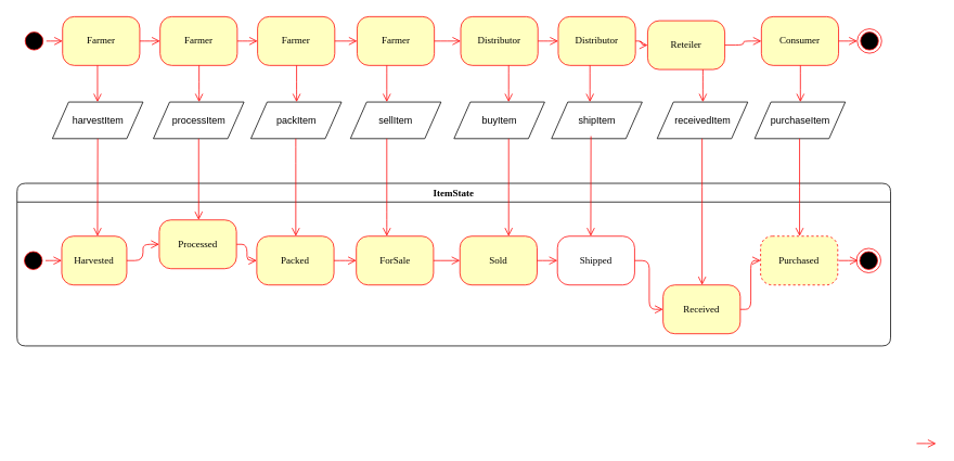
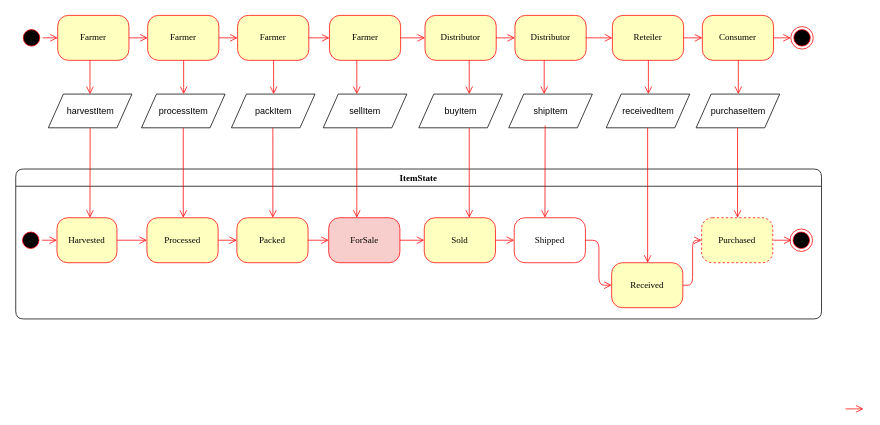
  <mxCell id="0" />
  <mxCell id="1" parent="0" />
  <mxCell id="2" value="ItemState" style="swimlane;whiteSpace=wrap;html=1;rounded=1;shadow=0;comic=0;labelBackgroundColor=none;strokeWidth=1;fontFamily=Verdana;fontSize=12;align=center;" parent="1" vertex="1"><mxGeometry x="20" y="225" width="1075" height="200" as="geometry" /></mxCell>
  <mxCell id="3" style="edgeStyle=elbowEdgeStyle;html=1;labelBackgroundColor=none;endArrow=open;endSize=8;strokeColor=#ff0000;fontFamily=Verdana;fontSize=12;align=left;" parent="2" source="4" target="9" edge="1"><mxGeometry relative="1" as="geometry" /></mxCell>
  <mxCell id="4" value="Harvested" style="rounded=1;whiteSpace=wrap;html=1;arcSize=24;fillColor=#ffffc0;strokeColor=#ff0000;shadow=0;comic=0;labelBackgroundColor=none;fontFamily=Verdana;fontSize=12;fontColor=#000000;align=center;" parent="2" vertex="1"><mxGeometry x="55" y="65" width="80" height="60" as="geometry" /></mxCell>
  <mxCell id="5" value="" style="ellipse;html=1;shape=endState;fillColor=#000000;strokeColor=#ff0000;rounded=1;shadow=0;comic=0;labelBackgroundColor=none;fontFamily=Verdana;fontSize=12;fontColor=#000000;align=center;" parent="2" vertex="1"><mxGeometry x="1033" y="80" width="30" height="30" as="geometry" /></mxCell>
  <mxCell id="6" style="edgeStyle=elbowEdgeStyle;html=1;labelBackgroundColor=none;endArrow=open;endSize=8;strokeColor=#ff0000;fontFamily=Verdana;fontSize=12;align=left;" parent="2" source="7" target="4" edge="1"><mxGeometry relative="1" as="geometry" /></mxCell>
  <mxCell id="7" value="" style="ellipse;html=1;shape=startState;fillColor=#000000;strokeColor=#ff0000;rounded=1;shadow=0;comic=0;labelBackgroundColor=none;fontFamily=Verdana;fontSize=12;fontColor=#000000;align=center;direction=south;" parent="2" vertex="1"><mxGeometry x="5" y="80" width="30" height="30" as="geometry" /></mxCell>
  <mxCell id="8" style="edgeStyle=elbowEdgeStyle;html=1;labelBackgroundColor=none;endArrow=open;endSize=8;strokeColor=#ff0000;fontFamily=Verdana;fontSize=12;align=left;" parent="2" source="9" target="10" edge="1"><mxGeometry relative="1" as="geometry" /></mxCell>
- <mxCell id="9" value="Processed" style="rounded=1;whiteSpace=wrap;html=1;arcSize=24;fillColor=#ffffc0;strokeColor=#ff0000;shadow=0;comic=0;labelBackgroundColor=none;fontFamily=Verdana;fontSize=12;fontColor=#000000;align=center;" parent="2" vertex="1"><mxGeometry x="175" y="45" width="95" height="60" as="geometry" /></mxCell>
+ <mxCell id="9" value="Processed" style="rounded=1;whiteSpace=wrap;html=1;arcSize=24;fillColor=#ffffc0;strokeColor=#ff0000;shadow=0;comic=0;labelBackgroundColor=none;fontFamily=Verdana;fontSize=12;fontColor=#000000;align=center;" parent="2" vertex="1"><mxGeometry x="175" y="65" width="95" height="60" as="geometry" /></mxCell>
  <mxCell id="10" value="Packed" style="rounded=1;whiteSpace=wrap;html=1;arcSize=24;fillColor=#ffffc0;strokeColor=#ff0000;shadow=0;comic=0;labelBackgroundColor=none;fontFamily=Verdana;fontSize=12;fontColor=#000000;align=center;" parent="2" vertex="1"><mxGeometry x="295" y="65" width="95" height="60" as="geometry" /></mxCell>
- <mxCell id="11" value="ForSale" style="rounded=1;whiteSpace=wrap;html=1;arcSize=24;fillColor=#ffffc0;strokeColor=#ff0000;shadow=0;comic=0;labelBackgroundColor=none;fontFamily=Verdana;fontSize=12;fontColor=#000000;align=center;" vertex="1" parent="2"><mxGeometry x="417.5" y="65" width="95" height="60" as="geometry" /></mxCell>
+ <mxCell id="11" value="ForSale" style="rounded=1;whiteSpace=wrap;html=1;arcSize=24;fillColor=#f8cecc;strokeColor=#ff0000;shadow=0;comic=0;labelBackgroundColor=none;fontFamily=Verdana;fontSize=12;fontColor=#000000;align=center;" vertex="1" parent="2"><mxGeometry x="417.5" y="65" width="95" height="60" as="geometry" /></mxCell>
  <mxCell id="12" value="Sold" style="rounded=1;whiteSpace=wrap;html=1;arcSize=24;fillColor=#ffffc0;strokeColor=#ff0000;shadow=0;comic=0;labelBackgroundColor=none;fontFamily=Verdana;fontSize=12;fontColor=#000000;align=center;" vertex="1" parent="2"><mxGeometry x="545" y="65" width="95" height="60" as="geometry" /></mxCell>
  <mxCell id="13" value="Shipped" style="rounded=1;whiteSpace=wrap;html=1;arcSize=24;fillColor=#ffffff;strokeColor=#ff0000;shadow=0;comic=0;labelBackgroundColor=none;fontFamily=Verdana;fontSize=12;fontColor=#000000;align=center;" vertex="1" parent="2"><mxGeometry x="665" y="65" width="95" height="60" as="geometry" /></mxCell>
  <mxCell id="14" value="Received" style="rounded=1;whiteSpace=wrap;html=1;arcSize=24;fillColor=#ffffc0;strokeColor=#ff0000;shadow=0;comic=0;labelBackgroundColor=none;fontFamily=Verdana;fontSize=12;fontColor=#000000;align=center;" vertex="1" parent="2"><mxGeometry x="795" y="125" width="95" height="60" as="geometry" /></mxCell>
  <mxCell id="15" value="Purchased" style="rounded=1;whiteSpace=wrap;html=1;arcSize=24;fillColor=#ffffc0;strokeColor=#ff0000;shadow=0;comic=0;labelBackgroundColor=none;fontFamily=Verdana;fontSize=12;fontColor=#000000;align=center;dashed=1;" vertex="1" parent="2"><mxGeometry x="915" y="65" width="95" height="60" as="geometry" /></mxCell>
  <mxCell id="16" style="edgeStyle=elbowEdgeStyle;html=1;labelBackgroundColor=none;endArrow=open;endSize=8;strokeColor=#ff0000;fontFamily=Verdana;fontSize=12;align=left;entryX=0;entryY=0.5;entryDx=0;entryDy=0;" edge="1" parent="2" source="10" target="11"><mxGeometry relative="1" as="geometry"><mxPoint x="395" y="95" as="sourcePoint" /><mxPoint x="400" y="600" as="targetPoint" /><Array as="points" /></mxGeometry></mxCell>
  <mxCell id="17" style="edgeStyle=elbowEdgeStyle;html=1;labelBackgroundColor=none;endArrow=open;endSize=8;strokeColor=#ff0000;fontFamily=Verdana;fontSize=12;align=left;" edge="1" parent="2" source="11" target="12"><mxGeometry relative="1" as="geometry"><mxPoint x="495" y="600" as="sourcePoint" /><mxPoint x="522.5" y="600" as="targetPoint" /><Array as="points" /></mxGeometry></mxCell>
  <mxCell id="18" style="edgeStyle=elbowEdgeStyle;html=1;labelBackgroundColor=none;endArrow=open;endSize=8;strokeColor=#ff0000;fontFamily=Verdana;fontSize=12;align=left;" edge="1" parent="2" source="12" target="13"><mxGeometry relative="1" as="geometry"><mxPoint x="617.5" y="600" as="sourcePoint" /><mxPoint x="650" y="600" as="targetPoint" /><Array as="points" /></mxGeometry></mxCell>
  <mxCell id="19" style="edgeStyle=elbowEdgeStyle;html=1;labelBackgroundColor=none;endArrow=open;endSize=8;strokeColor=#ff0000;fontFamily=Verdana;fontSize=12;align=left;" edge="1" parent="2" source="13" target="14"><mxGeometry relative="1" as="geometry"><mxPoint x="745" y="600" as="sourcePoint" /><mxPoint x="770" y="600" as="targetPoint" /><Array as="points" /></mxGeometry></mxCell>
  <mxCell id="20" style="edgeStyle=elbowEdgeStyle;html=1;labelBackgroundColor=none;endArrow=open;endSize=8;strokeColor=#ff0000;fontFamily=Verdana;fontSize=12;align=left;" edge="1" parent="2" source="14" target="15"><mxGeometry relative="1" as="geometry"><mxPoint x="865" y="600" as="sourcePoint" /><mxPoint x="900" y="600" as="targetPoint" /><Array as="points" /></mxGeometry></mxCell>
  <mxCell id="21" style="edgeStyle=elbowEdgeStyle;html=1;labelBackgroundColor=none;endArrow=open;endSize=8;strokeColor=#ff0000;fontFamily=Verdana;fontSize=12;align=left;" edge="1" parent="2"><mxGeometry relative="1" as="geometry"><mxPoint x="1011" y="95" as="sourcePoint" /><mxPoint x="1035" y="95" as="targetPoint" /><Array as="points" /></mxGeometry></mxCell>
  <mxCell id="22" style="edgeStyle=elbowEdgeStyle;html=1;labelBackgroundColor=none;endArrow=open;endSize=8;strokeColor=#ff0000;fontFamily=Verdana;fontSize=12;align=left;" edge="1" source="23" target="28" parent="1"><mxGeometry relative="1" as="geometry" /></mxCell>
  <mxCell id="23" value="Farmer" style="rounded=1;whiteSpace=wrap;html=1;arcSize=24;fillColor=#ffffc0;strokeColor=#ff0000;shadow=0;comic=0;labelBackgroundColor=none;fontFamily=Verdana;fontSize=12;fontColor=#000000;align=center;" vertex="1" parent="1"><mxGeometry x="76" y="20" width="95" height="60" as="geometry" /></mxCell>
  <mxCell id="24" value="" style="ellipse;html=1;shape=endState;fillColor=#000000;strokeColor=#ff0000;rounded=1;shadow=0;comic=0;labelBackgroundColor=none;fontFamily=Verdana;fontSize=12;fontColor=#000000;align=center;" vertex="1" parent="1"><mxGeometry x="1054" y="35" width="30" height="30" as="geometry" /></mxCell>
  <mxCell id="25" style="edgeStyle=elbowEdgeStyle;html=1;labelBackgroundColor=none;endArrow=open;endSize=8;strokeColor=#ff0000;fontFamily=Verdana;fontSize=12;align=left;" edge="1" source="26" target="23" parent="1"><mxGeometry relative="1" as="geometry" /></mxCell>
  <mxCell id="26" value="" style="ellipse;html=1;shape=startState;fillColor=#000000;strokeColor=#ff0000;rounded=1;shadow=0;comic=0;labelBackgroundColor=none;fontFamily=Verdana;fontSize=12;fontColor=#000000;align=center;direction=south;" vertex="1" parent="1"><mxGeometry x="26" y="35" width="30" height="30" as="geometry" /></mxCell>
  <mxCell id="27" style="edgeStyle=elbowEdgeStyle;html=1;labelBackgroundColor=none;endArrow=open;endSize=8;strokeColor=#ff0000;fontFamily=Verdana;fontSize=12;align=left;" edge="1" source="28" target="29" parent="1"><mxGeometry relative="1" as="geometry" /></mxCell>
  <mxCell id="28" value="Farmer" style="rounded=1;whiteSpace=wrap;html=1;arcSize=24;fillColor=#ffffc0;strokeColor=#ff0000;shadow=0;comic=0;labelBackgroundColor=none;fontFamily=Verdana;fontSize=12;fontColor=#000000;align=center;" vertex="1" parent="1"><mxGeometry x="196" y="20" width="95" height="60" as="geometry" /></mxCell>
  <mxCell id="29" value="Farmer" style="rounded=1;whiteSpace=wrap;html=1;arcSize=24;fillColor=#ffffc0;strokeColor=#ff0000;shadow=0;comic=0;labelBackgroundColor=none;fontFamily=Verdana;fontSize=12;fontColor=#000000;align=center;" vertex="1" parent="1"><mxGeometry x="316" y="20" width="95" height="60" as="geometry" /></mxCell>
  <mxCell id="30" value="Farmer" style="rounded=1;whiteSpace=wrap;html=1;arcSize=24;fillColor=#ffffc0;strokeColor=#ff0000;shadow=0;comic=0;labelBackgroundColor=none;fontFamily=Verdana;fontSize=12;fontColor=#000000;align=center;" vertex="1" parent="1"><mxGeometry x="438.5" y="20" width="95" height="60" as="geometry" /></mxCell>
  <mxCell id="31" value="Distributor" style="rounded=1;whiteSpace=wrap;html=1;arcSize=24;fillColor=#ffffc0;strokeColor=#ff0000;shadow=0;comic=0;labelBackgroundColor=none;fontFamily=Verdana;fontSize=12;fontColor=#000000;align=center;" vertex="1" parent="1"><mxGeometry x="566" y="20" width="95" height="60" as="geometry" /></mxCell>
  <mxCell id="32" value="Distributor" style="rounded=1;whiteSpace=wrap;html=1;arcSize=24;fillColor=#ffffc0;strokeColor=#ff0000;shadow=0;comic=0;labelBackgroundColor=none;fontFamily=Verdana;fontSize=12;fontColor=#000000;align=center;" vertex="1" parent="1"><mxGeometry x="686" y="20" width="95" height="60" as="geometry" /></mxCell>
- <mxCell id="33" value="Reteiler" style="rounded=1;whiteSpace=wrap;html=1;arcSize=24;fillColor=#ffffc0;strokeColor=#ff0000;shadow=0;comic=0;labelBackgroundColor=none;fontFamily=Verdana;fontSize=12;fontColor=#000000;align=center;" vertex="1" parent="1"><mxGeometry x="796" y="25" width="95" height="60" as="geometry" /></mxCell>
+ <mxCell id="33" value="Reteiler" style="rounded=1;whiteSpace=wrap;html=1;arcSize=24;fillColor=#ffffc0;strokeColor=#ff0000;shadow=0;comic=0;labelBackgroundColor=none;fontFamily=Verdana;fontSize=12;fontColor=#000000;align=center;" vertex="1" parent="1"><mxGeometry x="816" y="20" width="95" height="60" as="geometry" /></mxCell>
  <mxCell id="34" value="Consumer" style="rounded=1;whiteSpace=wrap;html=1;arcSize=24;fillColor=#ffffc0;strokeColor=#ff0000;shadow=0;comic=0;labelBackgroundColor=none;fontFamily=Verdana;fontSize=12;fontColor=#000000;align=center;" vertex="1" parent="1"><mxGeometry x="936" y="20" width="95" height="60" as="geometry" /></mxCell>
  <mxCell id="35" style="edgeStyle=elbowEdgeStyle;html=1;labelBackgroundColor=none;endArrow=open;endSize=8;strokeColor=#ff0000;fontFamily=Verdana;fontSize=12;align=left;entryX=0;entryY=0.5;entryDx=0;entryDy=0;" edge="1" source="29" target="30" parent="1"><mxGeometry relative="1" as="geometry"><mxPoint x="416" y="50" as="sourcePoint" /><mxPoint x="421" y="555" as="targetPoint" /><Array as="points" /></mxGeometry></mxCell>
  <mxCell id="36" style="edgeStyle=elbowEdgeStyle;html=1;labelBackgroundColor=none;endArrow=open;endSize=8;strokeColor=#ff0000;fontFamily=Verdana;fontSize=12;align=left;" edge="1" source="30" target="31" parent="1"><mxGeometry relative="1" as="geometry"><mxPoint x="516" y="555" as="sourcePoint" /><mxPoint x="543.5" y="555" as="targetPoint" /><Array as="points" /></mxGeometry></mxCell>
  <mxCell id="37" style="edgeStyle=elbowEdgeStyle;html=1;labelBackgroundColor=none;endArrow=open;endSize=8;strokeColor=#ff0000;fontFamily=Verdana;fontSize=12;align=left;" edge="1" source="31" target="32" parent="1"><mxGeometry relative="1" as="geometry"><mxPoint x="638.5" y="555" as="sourcePoint" /><mxPoint x="671" y="555" as="targetPoint" /><Array as="points" /></mxGeometry></mxCell>
  <mxCell id="38" style="edgeStyle=elbowEdgeStyle;html=1;labelBackgroundColor=none;endArrow=open;endSize=8;strokeColor=#ff0000;fontFamily=Verdana;fontSize=12;align=left;" edge="1" source="32" target="33" parent="1"><mxGeometry relative="1" as="geometry"><mxPoint x="766" y="555" as="sourcePoint" /><mxPoint x="791" y="555" as="targetPoint" /><Array as="points" /></mxGeometry></mxCell>
  <mxCell id="39" style="edgeStyle=elbowEdgeStyle;html=1;labelBackgroundColor=none;endArrow=open;endSize=8;strokeColor=#ff0000;fontFamily=Verdana;fontSize=12;align=left;" edge="1" source="33" target="34" parent="1"><mxGeometry relative="1" as="geometry"><mxPoint x="886" y="555" as="sourcePoint" /><mxPoint x="921" y="555" as="targetPoint" /><Array as="points" /></mxGeometry></mxCell>
  <mxCell id="40" style="edgeStyle=elbowEdgeStyle;html=1;labelBackgroundColor=none;endArrow=open;endSize=8;strokeColor=#ff0000;fontFamily=Verdana;fontSize=12;align=left;" edge="1" parent="1"><mxGeometry relative="1" as="geometry"><mxPoint x="1127" y="545" as="sourcePoint" /><mxPoint x="1151" y="545" as="targetPoint" /><Array as="points" /></mxGeometry></mxCell>
  <mxCell id="41" value="harvestItem" style="shape=parallelogram;perimeter=parallelogramPerimeter;whiteSpace=wrap;html=1;fixedSize=1;" vertex="1" parent="1"><mxGeometry x="63.5" y="125" width="111.5" height="45" as="geometry" /></mxCell>
  <mxCell id="42" value="processItem" style="shape=parallelogram;perimeter=parallelogramPerimeter;whiteSpace=wrap;html=1;fixedSize=1;" vertex="1" parent="1"><mxGeometry x="187.75" y="125" width="111.5" height="45" as="geometry" /></mxCell>
  <mxCell id="43" value="packItem" style="shape=parallelogram;perimeter=parallelogramPerimeter;whiteSpace=wrap;html=1;fixedSize=1;" vertex="1" parent="1"><mxGeometry x="307.75" y="125" width="111.5" height="45" as="geometry" /></mxCell>
  <mxCell id="44" value="sellItem" style="shape=parallelogram;perimeter=parallelogramPerimeter;whiteSpace=wrap;html=1;fixedSize=1;" vertex="1" parent="1"><mxGeometry x="430.25" y="125" width="111.5" height="45" as="geometry" /></mxCell>
  <mxCell id="45" value="buyItem" style="shape=parallelogram;perimeter=parallelogramPerimeter;whiteSpace=wrap;html=1;fixedSize=1;" vertex="1" parent="1"><mxGeometry x="557.75" y="125" width="111.5" height="45" as="geometry" /></mxCell>
  <mxCell id="46" value="shipItem" style="shape=parallelogram;perimeter=parallelogramPerimeter;whiteSpace=wrap;html=1;fixedSize=1;" vertex="1" parent="1"><mxGeometry x="677.75" y="125" width="111.5" height="45" as="geometry" /></mxCell>
  <mxCell id="47" value="receivedItem" style="shape=parallelogram;perimeter=parallelogramPerimeter;whiteSpace=wrap;html=1;fixedSize=1;" vertex="1" parent="1"><mxGeometry x="807.75" y="125" width="111.5" height="45" as="geometry" /></mxCell>
  <mxCell id="48" value="purchaseItem" style="shape=parallelogram;perimeter=parallelogramPerimeter;whiteSpace=wrap;html=1;fixedSize=1;" vertex="1" parent="1"><mxGeometry x="927.75" y="125" width="111.5" height="45" as="geometry" /></mxCell>
  <mxCell id="49" style="edgeStyle=elbowEdgeStyle;html=1;labelBackgroundColor=none;endArrow=open;endSize=8;strokeColor=#ff0000;fontFamily=Verdana;fontSize=12;align=left;entryX=0.5;entryY=0;entryDx=0;entryDy=0;" edge="1" parent="1" source="23" target="41"><mxGeometry relative="1" as="geometry"><mxPoint x="66" y="60" as="sourcePoint" /><mxPoint x="86" y="60" as="targetPoint" /><Array as="points"><mxPoint x="119" y="100" /></Array></mxGeometry></mxCell>
  <mxCell id="50" style="edgeStyle=elbowEdgeStyle;html=1;labelBackgroundColor=none;endArrow=open;endSize=8;strokeColor=#ff0000;fontFamily=Verdana;fontSize=12;align=left;" edge="1" parent="1" source="28" target="42"><mxGeometry relative="1" as="geometry"><mxPoint x="129" y="90" as="sourcePoint" /><mxPoint x="129.25" y="135" as="targetPoint" /><Array as="points"><mxPoint x="244" y="110" /></Array></mxGeometry></mxCell>
  <mxCell id="51" style="edgeStyle=elbowEdgeStyle;html=1;labelBackgroundColor=none;endArrow=open;endSize=8;strokeColor=#ff0000;fontFamily=Verdana;fontSize=12;align=left;exitX=0.5;exitY=1;exitDx=0;exitDy=0;" edge="1" parent="1" source="41" target="4"><mxGeometry relative="1" as="geometry"><mxPoint x="129" y="90" as="sourcePoint" /><mxPoint x="129.25" y="135" as="targetPoint" /><Array as="points" /></mxGeometry></mxCell>
  <mxCell id="52" style="edgeStyle=elbowEdgeStyle;html=1;labelBackgroundColor=none;endArrow=open;endSize=8;strokeColor=#ff0000;fontFamily=Verdana;fontSize=12;align=left;" edge="1" parent="1" source="42" target="9"><mxGeometry relative="1" as="geometry"><mxPoint x="254" y="90" as="sourcePoint" /><mxPoint x="254" y="135" as="targetPoint" /><Array as="points"><mxPoint x="245" y="170" /></Array></mxGeometry></mxCell>
  <mxCell id="53" style="edgeStyle=elbowEdgeStyle;html=1;labelBackgroundColor=none;endArrow=open;endSize=8;strokeColor=#ff0000;fontFamily=Verdana;fontSize=12;align=left;" edge="1" parent="1" source="43" target="10"><mxGeometry relative="1" as="geometry"><mxPoint x="253.5" y="180" as="sourcePoint" /><mxPoint x="253.5" y="300" as="targetPoint" /><Array as="points"><mxPoint x="363" y="190" /><mxPoint x="355" y="230" /><mxPoint x="363" y="250" /></Array></mxGeometry></mxCell>
  <mxCell id="54" style="edgeStyle=elbowEdgeStyle;html=1;labelBackgroundColor=none;endArrow=open;endSize=8;strokeColor=#ff0000;fontFamily=Verdana;fontSize=12;align=left;" edge="1" parent="1" source="44" target="11"><mxGeometry relative="1" as="geometry"><mxPoint x="367.145" y="179.73" as="sourcePoint" /><mxPoint x="495" y="300" as="targetPoint" /><Array as="points"><mxPoint x="475" y="270" /><mxPoint x="373" y="260" /></Array></mxGeometry></mxCell>
  <mxCell id="55" style="edgeStyle=elbowEdgeStyle;html=1;labelBackgroundColor=none;endArrow=open;endSize=8;strokeColor=#ff0000;fontFamily=Verdana;fontSize=12;align=left;" edge="1" parent="1" source="45" target="12"><mxGeometry relative="1" as="geometry"><mxPoint x="485" y="180" as="sourcePoint" /><mxPoint x="485" y="300" as="targetPoint" /><Array as="points"><mxPoint x="625" y="240" /><mxPoint x="383" y="270" /></Array></mxGeometry></mxCell>
  <mxCell id="56" style="edgeStyle=elbowEdgeStyle;html=1;labelBackgroundColor=none;endArrow=open;endSize=8;strokeColor=#ff0000;fontFamily=Verdana;fontSize=12;align=left;exitX=0.435;exitY=0.933;exitDx=0;exitDy=0;exitPerimeter=0;" edge="1" parent="1" source="46" target="13"><mxGeometry relative="1" as="geometry"><mxPoint x="635" y="180" as="sourcePoint" /><mxPoint x="635" y="300" as="targetPoint" /><Array as="points"><mxPoint x="726" y="240" /></Array></mxGeometry></mxCell>
  <mxCell id="57" style="edgeStyle=elbowEdgeStyle;html=1;labelBackgroundColor=none;endArrow=open;endSize=8;strokeColor=#ff0000;fontFamily=Verdana;fontSize=12;align=left;" edge="1" parent="1" source="47" target="14"><mxGeometry relative="1" as="geometry"><mxPoint x="736.253" y="176.985" as="sourcePoint" /><mxPoint x="736" y="300" as="targetPoint" /><Array as="points"><mxPoint x="863" y="240" /><mxPoint x="403" y="290" /></Array></mxGeometry></mxCell>
  <mxCell id="58" style="edgeStyle=elbowEdgeStyle;html=1;labelBackgroundColor=none;endArrow=open;endSize=8;strokeColor=#ff0000;fontFamily=Verdana;fontSize=12;align=left;" edge="1" parent="1" source="48" target="15"><mxGeometry relative="1" as="geometry"><mxPoint x="873" y="180" as="sourcePoint" /><mxPoint x="873" y="300" as="targetPoint" /><Array as="points"><mxPoint x="983" y="240" /><mxPoint x="413" y="300" /></Array></mxGeometry></mxCell>
  <mxCell id="59" style="edgeStyle=elbowEdgeStyle;html=1;labelBackgroundColor=none;endArrow=open;endSize=8;strokeColor=#ff0000;fontFamily=Verdana;fontSize=12;align=left;" edge="1" parent="1" source="29" target="43"><mxGeometry relative="1" as="geometry"><mxPoint x="254" y="90" as="sourcePoint" /><mxPoint x="254" y="135" as="targetPoint" /><Array as="points"><mxPoint x="364" y="110" /></Array></mxGeometry></mxCell>
  <mxCell id="60" style="edgeStyle=elbowEdgeStyle;html=1;labelBackgroundColor=none;endArrow=open;endSize=8;strokeColor=#ff0000;fontFamily=Verdana;fontSize=12;align=left;" edge="1" parent="1" source="30" target="44"><mxGeometry relative="1" as="geometry"><mxPoint x="374" y="90" as="sourcePoint" /><mxPoint x="374" y="135" as="targetPoint" /><Array as="points"><mxPoint x="475" y="100" /></Array></mxGeometry></mxCell>
  <mxCell id="61" style="edgeStyle=elbowEdgeStyle;html=1;labelBackgroundColor=none;endArrow=open;endSize=8;strokeColor=#ff0000;fontFamily=Verdana;fontSize=12;align=left;" edge="1" parent="1" source="31" target="45"><mxGeometry relative="1" as="geometry"><mxPoint x="485" y="90" as="sourcePoint" /><mxPoint x="485" y="135" as="targetPoint" /><Array as="points"><mxPoint x="625" y="100" /></Array></mxGeometry></mxCell>
  <mxCell id="62" style="edgeStyle=elbowEdgeStyle;html=1;labelBackgroundColor=none;endArrow=open;endSize=8;strokeColor=#ff0000;fontFamily=Verdana;fontSize=12;align=left;" edge="1" parent="1" source="32" target="46"><mxGeometry relative="1" as="geometry"><mxPoint x="635" y="90" as="sourcePoint" /><mxPoint x="635" y="135" as="targetPoint" /><Array as="points"><mxPoint x="725" y="100" /></Array></mxGeometry></mxCell>
  <mxCell id="63" style="edgeStyle=elbowEdgeStyle;html=1;labelBackgroundColor=none;endArrow=open;endSize=8;strokeColor=#ff0000;fontFamily=Verdana;fontSize=12;align=left;" edge="1" parent="1" source="33" target="47"><mxGeometry relative="1" as="geometry"><mxPoint x="735" y="90" as="sourcePoint" /><mxPoint x="735" y="135" as="targetPoint" /><Array as="points"><mxPoint x="864" y="100" /></Array></mxGeometry></mxCell>
  <mxCell id="64" style="edgeStyle=elbowEdgeStyle;html=1;labelBackgroundColor=none;endArrow=open;endSize=8;strokeColor=#ff0000;fontFamily=Verdana;fontSize=12;align=left;" edge="1" parent="1" source="34" target="48"><mxGeometry relative="1" as="geometry"><mxPoint x="874" y="90" as="sourcePoint" /><mxPoint x="874" y="135" as="targetPoint" /><Array as="points"><mxPoint x="984" y="100" /></Array></mxGeometry></mxCell>
  <mxCell id="65" style="edgeStyle=elbowEdgeStyle;html=1;labelBackgroundColor=none;endArrow=open;endSize=8;strokeColor=#ff0000;fontFamily=Verdana;fontSize=12;align=left;" edge="1" parent="1" source="34" target="24"><mxGeometry relative="1" as="geometry"><mxPoint x="921" y="60" as="sourcePoint" /><mxPoint x="946" y="60" as="targetPoint" /><Array as="points" /></mxGeometry></mxCell>
